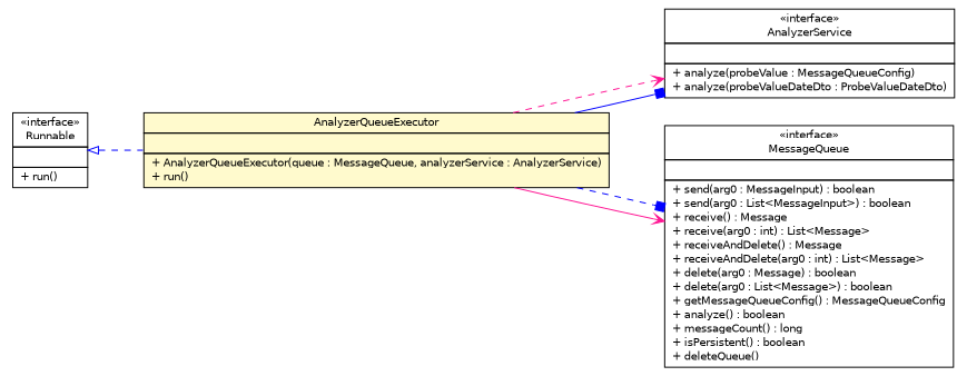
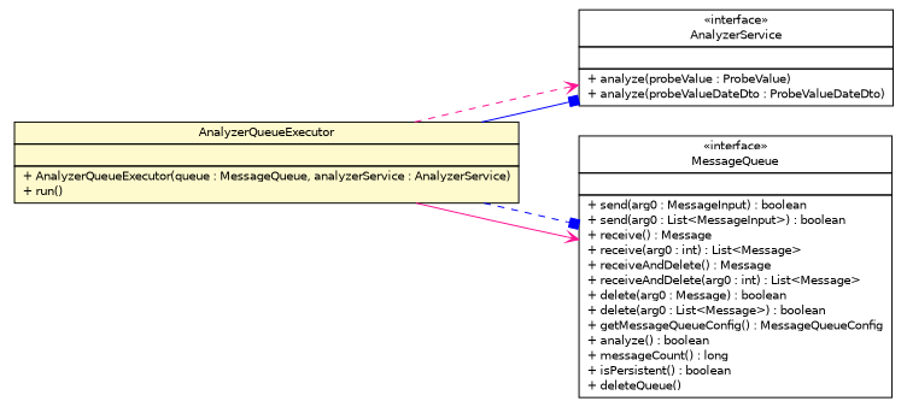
  digraph {
    nodesep=0.25
    rankdir=LR
    ranksep=0.5
    node [fontcolor=black fontname=Helvetica fontsize=10.0 shape=plaintext]
    edge [arrowhead=box color=blue fontcolor=black fontname=Helvetica fontsize=10.0 headport=p labelfontname=Helvetica labelfontsize=10 tailport=p style=dashed]
    n1 [label=<<table title="net.sereneproject.collector.utils.AnalyzerQueueExecutor" border="0" cellborder="1" cellspacing="0" cellpadding="2" port="p" bgcolor="lemonChiffon" href="./AnalyzerQueueExecutor.html"> 		<tr><td><table border="0" cellspacing="0" cellpadding="1"> <tr><td align="center" balign="center"> AnalyzerQueueExecutor </td></tr> 		</table></td></tr> 		<tr><td><table border="0" cellspacing="0" cellpadding="1"> <tr><td align="left" balign="left">  </td></tr> 		</table></td></tr> 		<tr><td><table border="0" cellspacing="0" cellpadding="1"> <tr><td align="left" balign="left"> + AnalyzerQueueExecutor(queue : MessageQueue, analyzerService : AnalyzerService) </td></tr> <tr><td align="left" balign="left"> + run() </td></tr> 		</table></td></tr> 		</table>>]
-   n2 [label=<<table title="net.sereneproject.collector.service.AnalyzerService" border="0" cellborder="1" cellspacing="0" cellpadding="2" port="p" href="../service/AnalyzerService.html"> 		<tr><td><table border="0" cellspacing="0" cellpadding="1"> <tr><td align="center" balign="center"> &#171;interface&#187; </td></tr> <tr><td align="center" balign="center"> AnalyzerService </td></tr> 		</table></td></tr> 		<tr><td><table border="0" cellspacing="0" cellpadding="1"> <tr><td align="left" balign="left">  </td></tr> 		</table></td></tr> 		<tr><td><table border="0" cellspacing="0" cellpadding="1"> <tr><td align="left" balign="left"> + analyze(probeValue : MessageQueueConfig) </td></tr> <tr><td align="left" balign="left"> + analyze(probeValueDateDto : ProbeValueDateDto) </td></tr> 		</table></td></tr> 		</table>>]
+   n2 [label=<<table title="net.sereneproject.collector.service.AnalyzerService" border="0" cellborder="1" cellspacing="0" cellpadding="2" port="p" href="../service/AnalyzerService.html"> 		<tr><td><table border="0" cellspacing="0" cellpadding="1"> <tr><td align="center" balign="center"> &#171;interface&#187; </td></tr> <tr><td align="center" balign="center"> AnalyzerService </td></tr> 		</table></td></tr> 		<tr><td><table border="0" cellspacing="0" cellpadding="1"> <tr><td align="left" balign="left">  </td></tr> 		</table></td></tr> 		<tr><td><table border="0" cellspacing="0" cellpadding="1"> <tr><td align="left" balign="left"> + analyze(probeValue : ProbeValue) </td></tr> <tr><td align="left" balign="left"> + analyze(probeValueDateDto : ProbeValueDateDto) </td></tr> 		</table></td></tr> 		</table>>]
    n3 [label=<<table title="com.npstrandberg.simplemq.MessageQueue" border="0" cellborder="1" cellspacing="0" cellpadding="2" port="p" href="http://java.sun.com/j2se/1.4.2/docs/api/com/npstrandberg/simplemq/MessageQueue.html"> 		<tr><td><table border="0" cellspacing="0" cellpadding="1"> <tr><td align="center" balign="center"> &#171;interface&#187; </td></tr> <tr><td align="center" balign="center"> MessageQueue </td></tr> 		</table></td></tr> 		<tr><td><table border="0" cellspacing="0" cellpadding="1"> <tr><td align="left" balign="left">  </td></tr> 		</table></td></tr> 		<tr><td><table border="0" cellspacing="0" cellpadding="1"> <tr><td align="left" balign="left"> + send(arg0 : MessageInput) : boolean </td></tr> <tr><td align="left" balign="left"> + send(arg0 : List&lt;MessageInput&gt;) : boolean </td></tr> <tr><td align="left" balign="left"> + receive() : Message </td></tr> <tr><td align="left" balign="left"> + receive(arg0 : int) : List&lt;Message&gt; </td></tr> <tr><td align="left" balign="left"> + receiveAndDelete() : Message </td></tr> <tr><td align="left" balign="left"> + receiveAndDelete(arg0 : int) : List&lt;Message&gt; </td></tr> <tr><td align="left" balign="left"> + delete(arg0 : Message) : boolean </td></tr> <tr><td align="left" balign="left"> + delete(arg0 : List&lt;Message&gt;) : boolean </td></tr> <tr><td align="left" balign="left"> + getMessageQueueConfig() : MessageQueueConfig </td></tr> <tr><td align="left" balign="left"> + analyze() : boolean </td></tr> <tr><td align="left" balign="left"> + messageCount() : long </td></tr> <tr><td align="left" balign="left"> + isPersistent() : boolean </td></tr> <tr><td align="left" balign="left"> + deleteQueue() </td></tr> 		</table></td></tr> 		</table>>]
-   n4 [label=<<table title="java.lang.Runnable" border="0" cellborder="1" cellspacing="0" cellpadding="2" port="p" href="http://java.sun.com/j2se/1.4.2/docs/api/java/lang/Runnable.html"> 		<tr><td><table border="0" cellspacing="0" cellpadding="1"> <tr><td align="center" balign="center"> &#171;interface&#187; </td></tr> <tr><td align="center" balign="center"> Runnable </td></tr> 		</table></td></tr> 		<tr><td><table border="0" cellspacing="0" cellpadding="1"> <tr><td align="left" balign="left">  </td></tr> 		</table></td></tr> 		<tr><td><table border="0" cellspacing="0" cellpadding="1"> <tr><td align="left" balign="left"> + run() </td></tr> 		</table></td></tr> 		</table>>]
    n1 -> n2 [style=""]
    n1 -> n2 [arrowhead=vee color=deeppink]
    n1 -> n3 [arrowhead=vee color=deeppink style=""]
    n1 -> n3
-   n4 -> n1 [arrowtail=empty dir=back fontsize=10 arrowhead="" fontcolor=""]
  }
